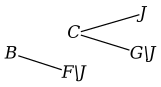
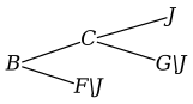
  digraph {
    rankdir=LR
    node [fontname="Times-Italic" fontsize=14 shape=plain]
    edge [arrowhead=none fontsize=8]
    n1 [label=C]
    n2 [label=J]
    n3 [label="G\\J"]
    n4 [label=B]
    n5 [label="F\\J"]
    n1 -> n2
    n1 -> n3
+   n4 -> n1
    n4 -> n5
  }
